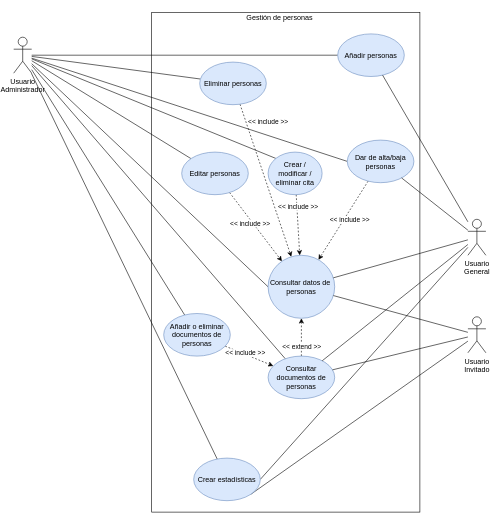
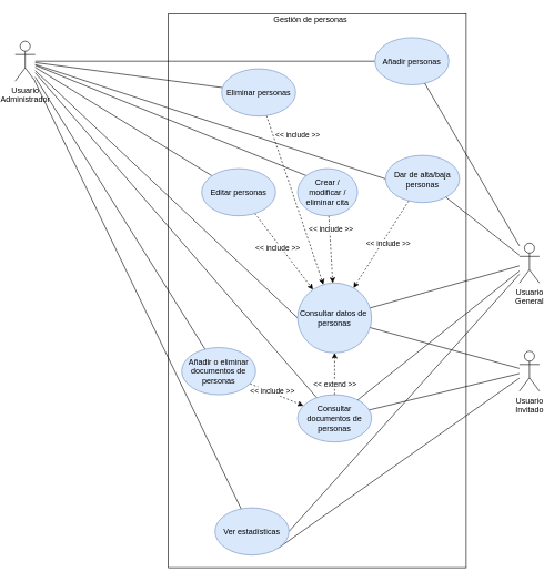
  <mxCell id="0" />
  <mxCell id="1" parent="0" />
  <mxCell id="2" value="" style="rounded=0;whiteSpace=wrap;html=1;" parent="1" vertex="1"><mxGeometry x="250" y="20" width="447" height="833" as="geometry" /></mxCell>
  <mxCell id="3" value="Gestión de personas" style="text;html=1;strokeColor=none;fillColor=none;align=center;verticalAlign=middle;whiteSpace=wrap;rounded=0;" parent="1" vertex="1"><mxGeometry x="240" y="20" width="447" height="18" as="geometry" /></mxCell>
  <mxCell id="4" style="rounded=0;orthogonalLoop=1;jettySize=auto;html=1;endArrow=none;endFill=0;" parent="1" source="13" target="14" edge="1"><mxGeometry relative="1" as="geometry" /></mxCell>
  <mxCell id="5" style="edgeStyle=none;rounded=0;orthogonalLoop=1;jettySize=auto;html=1;endArrow=none;endFill=0;" parent="1" source="13" target="17" edge="1"><mxGeometry relative="1" as="geometry" /></mxCell>
  <mxCell id="6" style="edgeStyle=none;rounded=0;orthogonalLoop=1;jettySize=auto;html=1;endArrow=none;endFill=0;entryX=0;entryY=0.5;entryDx=0;entryDy=0;" parent="1" source="13" target="20" edge="1"><mxGeometry relative="1" as="geometry" /></mxCell>
  <mxCell id="7" style="edgeStyle=none;rounded=0;orthogonalLoop=1;jettySize=auto;html=1;endArrow=none;endFill=0;entryX=0;entryY=0.5;entryDx=0;entryDy=0;" parent="1" source="13" target="21" edge="1"><mxGeometry relative="1" as="geometry" /></mxCell>
  <mxCell id="8" style="edgeStyle=none;rounded=0;orthogonalLoop=1;jettySize=auto;html=1;endArrow=none;endFill=0;" parent="1" source="13" target="24" edge="1"><mxGeometry relative="1" as="geometry" /></mxCell>
  <mxCell id="9" style="edgeStyle=none;rounded=0;orthogonalLoop=1;jettySize=auto;html=1;endArrow=none;endFill=0;" parent="1" source="13" target="27" edge="1"><mxGeometry relative="1" as="geometry" /></mxCell>
  <mxCell id="10" style="edgeStyle=none;rounded=0;orthogonalLoop=1;jettySize=auto;html=1;endArrow=none;endFill=0;" parent="1" source="13" target="36" edge="1"><mxGeometry relative="1" as="geometry" /></mxCell>
  <mxCell id="11" style="edgeStyle=none;rounded=0;orthogonalLoop=1;jettySize=auto;html=1;endArrow=none;endFill=0;entryX=0;entryY=0;entryDx=0;entryDy=0;" edge="1" parent="1" source="13" target="43"><mxGeometry relative="1" as="geometry" /></mxCell>
  <mxCell id="12" style="edgeStyle=none;rounded=0;orthogonalLoop=1;jettySize=auto;html=1;startArrow=none;startFill=0;endArrow=none;endFill=0;" edge="1" parent="1" source="13" target="44"><mxGeometry relative="1" as="geometry" /></mxCell>
  <mxCell id="13" value="Usuario&lt;br&gt;Administrador" style="shape=umlActor;verticalLabelPosition=bottom;verticalAlign=top;html=1;outlineConnect=0;" parent="1" vertex="1"><mxGeometry x="20" y="61.5" width="30" height="60" as="geometry" /></mxCell>
  <mxCell id="14" value="Añadir personas" style="ellipse;whiteSpace=wrap;html=1;fillColor=#dae8fc;strokeColor=#6c8ebf;" parent="1" vertex="1"><mxGeometry x="560" y="56" width="111" height="71" as="geometry" /></mxCell>
  <mxCell id="15" style="edgeStyle=none;rounded=0;orthogonalLoop=1;jettySize=auto;html=1;dashed=1;" edge="1" parent="1" source="17" target="21"><mxGeometry relative="1" as="geometry" /></mxCell>
  <mxCell id="16" value="&amp;lt;&amp;lt; include&amp;nbsp;&amp;gt;&amp;gt;" style="edgeLabel;html=1;align=center;verticalAlign=middle;resizable=0;points=[];" vertex="1" connectable="0" parent="15"><mxGeometry x="0.435" y="2" relative="1" as="geometry"><mxPoint x="-30.07" y="-29.6" as="offset" /></mxGeometry></mxCell>
  <mxCell id="17" value="Editar personas" style="ellipse;whiteSpace=wrap;html=1;fillColor=#dae8fc;strokeColor=#6c8ebf;" parent="1" vertex="1"><mxGeometry x="300" y="253" width="111" height="71" as="geometry" /></mxCell>
  <mxCell id="18" style="rounded=0;orthogonalLoop=1;jettySize=auto;html=1;dashed=1;" edge="1" parent="1" source="20" target="21"><mxGeometry relative="1" as="geometry" /></mxCell>
  <mxCell id="19" value="&amp;lt;&amp;lt; include&amp;nbsp;&amp;gt;&amp;gt;" style="edgeLabel;html=1;align=center;verticalAlign=middle;resizable=0;points=[];" vertex="1" connectable="0" parent="18"><mxGeometry x="0.3" y="-3" relative="1" as="geometry"><mxPoint x="25.47" y="-20.03" as="offset" /></mxGeometry></mxCell>
  <mxCell id="20" value="Dar de alta/baja personas" style="ellipse;whiteSpace=wrap;html=1;fillColor=#dae8fc;strokeColor=#6c8ebf;" parent="1" vertex="1"><mxGeometry x="576" y="233" width="111" height="71" as="geometry" /></mxCell>
  <mxCell id="21" value="Consultar datos de&amp;nbsp; personas" style="ellipse;whiteSpace=wrap;html=1;fillColor=#dae8fc;strokeColor=#6c8ebf;" parent="1" vertex="1"><mxGeometry x="444" y="425" width="111" height="105" as="geometry" /></mxCell>
  <mxCell id="22" style="edgeStyle=none;rounded=0;orthogonalLoop=1;jettySize=auto;html=1;dashed=1;" edge="1" parent="1" source="24" target="27"><mxGeometry relative="1" as="geometry" /></mxCell>
  <mxCell id="23" value="&amp;lt;&amp;lt; include&amp;nbsp;&amp;gt;&amp;gt;" style="edgeLabel;html=1;align=center;verticalAlign=middle;resizable=0;points=[];" vertex="1" connectable="0" parent="22"><mxGeometry x="0.374" y="-4" relative="1" as="geometry"><mxPoint x="-20.96" y="-15.42" as="offset" /></mxGeometry></mxCell>
  <mxCell id="24" value="Añadir o eliminar documentos de personas" style="ellipse;whiteSpace=wrap;html=1;fillColor=#dae8fc;strokeColor=#6c8ebf;" parent="1" vertex="1"><mxGeometry x="270" y="522" width="111" height="71" as="geometry" /></mxCell>
  <mxCell id="25" style="edgeStyle=none;rounded=0;orthogonalLoop=1;jettySize=auto;html=1;dashed=1;" edge="1" parent="1" source="27" target="21"><mxGeometry relative="1" as="geometry" /></mxCell>
  <mxCell id="26" value="&amp;lt;&amp;lt; extend &amp;gt;&amp;gt;" style="edgeLabel;html=1;align=center;verticalAlign=middle;resizable=0;points=[];" vertex="1" connectable="0" parent="25"><mxGeometry x="0.381" y="-2" relative="1" as="geometry"><mxPoint x="-2" y="27" as="offset" /></mxGeometry></mxCell>
  <mxCell id="27" value="Consultar documentos de personas" style="ellipse;whiteSpace=wrap;html=1;fillColor=#dae8fc;strokeColor=#6c8ebf;" parent="1" vertex="1"><mxGeometry x="444" y="593" width="111" height="71" as="geometry" /></mxCell>
  <mxCell id="28" style="edgeStyle=none;rounded=0;orthogonalLoop=1;jettySize=auto;html=1;endArrow=none;endFill=0;" parent="1" source="33" target="20" edge="1"><mxGeometry relative="1" as="geometry" /></mxCell>
  <mxCell id="29" style="edgeStyle=none;rounded=0;orthogonalLoop=1;jettySize=auto;html=1;endArrow=none;endFill=0;" parent="1" source="33" target="14" edge="1"><mxGeometry relative="1" as="geometry" /></mxCell>
  <mxCell id="30" style="edgeStyle=none;rounded=0;orthogonalLoop=1;jettySize=auto;html=1;endArrow=none;endFill=0;" parent="1" source="33" target="21" edge="1"><mxGeometry relative="1" as="geometry" /></mxCell>
  <mxCell id="31" style="edgeStyle=none;rounded=0;orthogonalLoop=1;jettySize=auto;html=1;endArrow=none;endFill=0;" parent="1" source="33" target="27" edge="1"><mxGeometry relative="1" as="geometry" /></mxCell>
  <mxCell id="32" style="edgeStyle=none;rounded=0;orthogonalLoop=1;jettySize=auto;html=1;startArrow=none;startFill=0;endArrow=none;endFill=0;entryX=1;entryY=0.5;entryDx=0;entryDy=0;" edge="1" parent="1" source="33" target="44"><mxGeometry relative="1" as="geometry" /></mxCell>
  <mxCell id="33" value="Usuario &lt;br&gt;General" style="shape=umlActor;verticalLabelPosition=bottom;verticalAlign=top;html=1;outlineConnect=0;" parent="1" vertex="1"><mxGeometry x="777" y="365" width="30" height="60" as="geometry" /></mxCell>
  <mxCell id="34" style="edgeStyle=none;rounded=0;orthogonalLoop=1;jettySize=auto;html=1;dashed=1;startArrow=none;startFill=0;endArrow=classic;endFill=1;" edge="1" parent="1" source="36" target="21"><mxGeometry relative="1" as="geometry" /></mxCell>
  <mxCell id="35" value="&amp;lt;&amp;lt; include&amp;nbsp;&amp;gt;&amp;gt;" style="edgeLabel;html=1;align=center;verticalAlign=middle;resizable=0;points=[];" vertex="1" connectable="0" parent="34"><mxGeometry x="-0.771" relative="1" as="geometry"><mxPoint x="35.96" as="offset" /></mxGeometry></mxCell>
  <mxCell id="36" value="Eliminar personas" style="ellipse;whiteSpace=wrap;html=1;fillColor=#dae8fc;strokeColor=#6c8ebf;" parent="1" vertex="1"><mxGeometry x="330" y="103" width="111" height="71" as="geometry" /></mxCell>
  <mxCell id="37" style="edgeStyle=none;rounded=0;orthogonalLoop=1;jettySize=auto;html=1;endArrow=none;endFill=0;" parent="1" source="40" target="21" edge="1"><mxGeometry relative="1" as="geometry" /></mxCell>
  <mxCell id="38" style="edgeStyle=none;rounded=0;orthogonalLoop=1;jettySize=auto;html=1;endArrow=none;endFill=0;" parent="1" source="40" target="27" edge="1"><mxGeometry relative="1" as="geometry" /></mxCell>
  <mxCell id="39" style="edgeStyle=none;rounded=0;orthogonalLoop=1;jettySize=auto;html=1;startArrow=none;startFill=0;endArrow=none;endFill=0;entryX=1;entryY=1;entryDx=0;entryDy=0;" edge="1" parent="1" source="40" target="44"><mxGeometry relative="1" as="geometry" /></mxCell>
  <mxCell id="40" value="Usuario&lt;br&gt;Invitado" style="shape=umlActor;verticalLabelPosition=bottom;verticalAlign=top;html=1;outlineConnect=0;" parent="1" vertex="1"><mxGeometry x="777" y="527.5" width="30" height="60" as="geometry" /></mxCell>
  <mxCell id="41" style="edgeStyle=none;rounded=0;orthogonalLoop=1;jettySize=auto;html=1;endArrow=classic;endFill=1;startArrow=none;startFill=0;dashed=1;" edge="1" parent="1" source="43" target="21"><mxGeometry relative="1" as="geometry" /></mxCell>
  <mxCell id="42" value="&amp;lt;&amp;lt; include&amp;nbsp;&amp;gt;&amp;gt;" style="edgeLabel;html=1;align=center;verticalAlign=middle;resizable=0;points=[];" vertex="1" connectable="0" parent="41"><mxGeometry x="-0.255" y="-4" relative="1" as="geometry"><mxPoint x="4" y="-19" as="offset" /></mxGeometry></mxCell>
  <mxCell id="43" value="Crear / modificar / eliminar cita" style="ellipse;whiteSpace=wrap;html=1;fillColor=#dae8fc;strokeColor=#6c8ebf;" vertex="1" parent="1"><mxGeometry x="444" y="253" width="90" height="71" as="geometry" /></mxCell>
- <mxCell id="44" value="Crear estadísticas" style="ellipse;whiteSpace=wrap;html=1;fillColor=#dae8fc;strokeColor=#6c8ebf;" vertex="1" parent="1"><mxGeometry x="320" y="763" width="111" height="71" as="geometry" /></mxCell>
+ <mxCell id="44" value="Ver estadísticas" style="ellipse;whiteSpace=wrap;html=1;fillColor=#dae8fc;strokeColor=#6c8ebf;" vertex="1" parent="1"><mxGeometry x="320" y="763" width="111" height="71" as="geometry" /></mxCell>
